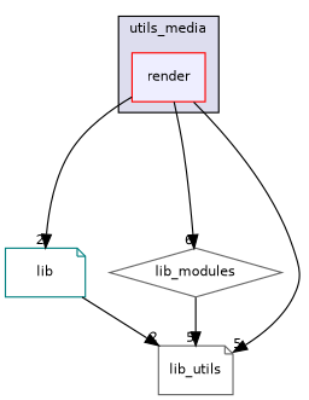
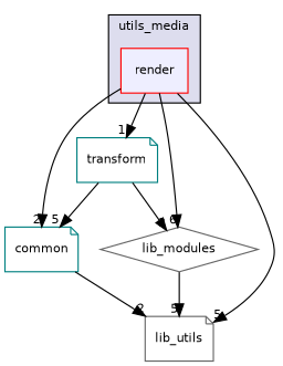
  digraph {
    compound=true
    node [color=teal fontname=Helvetica fontsize=10 shape=note]
    edge [headlabel=5 labeldistance=1.5 labelfontname=Helvetica labelfontsize=10]
    n1 [color=red fillcolor="#eeeeff" label=render pencolor=black shape=box style=filled]
-   n2 [label=lib]
+   n2 [label=common]
    n3 [color=gray40 fillcolor=white label=lib_modules shape=diamond style=filled]
    n4 [color=gray40 label=lib_utils]
+   n5 [label=transform]
    subgraph cluster_1 {
      bgcolor="#ddddee"
      fontname=Helvetica
      fontsize=10
      label=utils_media
      pencolor=black
      n1
    }
    n1 -> n2 [headlabel=2]
    n1 -> n3 [headlabel=6]
    n1 -> n4
+   n1 -> n5 [headlabel=1]
    n2 -> n4 [headlabel=2]
    n3 -> n4
+   n5 -> n2
+   n5 -> n3 [headlabel=3]
  }
